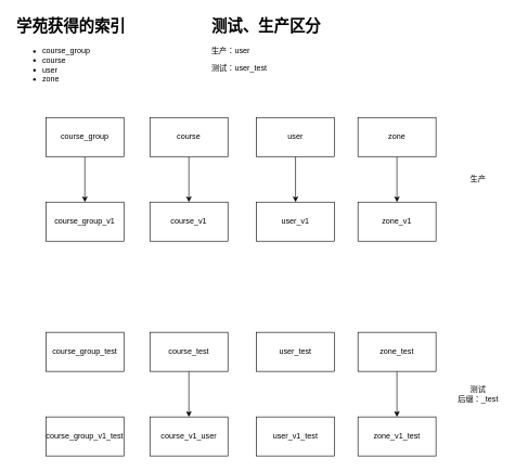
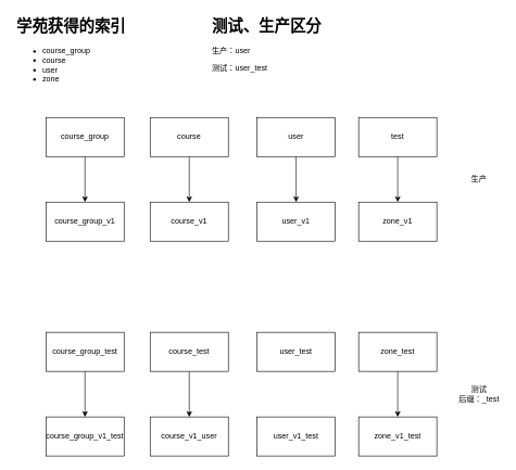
  <mxCell id="0" />
  <mxCell id="1" parent="0" />
  <mxCell id="2" style="edgeStyle=orthogonalEdgeStyle;rounded=0;orthogonalLoop=1;jettySize=auto;html=1;exitX=0.5;exitY=1;exitDx=0;exitDy=0;entryX=0.5;entryY=0;entryDx=0;entryDy=0;" parent="1" source="3" target="11" edge="1"><mxGeometry relative="1" as="geometry" /></mxCell>
  <mxCell id="3" value="&lt;span style=&quot;text-align: left&quot;&gt;course_group&lt;br&gt;&lt;/span&gt;" style="rounded=0;whiteSpace=wrap;html=1;" parent="1" vertex="1"><mxGeometry x="70" y="180" width="120" height="60" as="geometry" /></mxCell>
  <mxCell id="4" style="edgeStyle=orthogonalEdgeStyle;rounded=0;orthogonalLoop=1;jettySize=auto;html=1;exitX=0.5;exitY=1;exitDx=0;exitDy=0;" parent="1" source="5" target="12" edge="1"><mxGeometry relative="1" as="geometry" /></mxCell>
  <mxCell id="5" value="course" style="rounded=0;whiteSpace=wrap;html=1;" parent="1" vertex="1"><mxGeometry x="230" y="180" width="120" height="60" as="geometry" /></mxCell>
  <mxCell id="6" value="&lt;h1&gt;学苑获得的索引&lt;/h1&gt;&lt;p&gt;&lt;/p&gt;&lt;ul&gt;&lt;li&gt;course_group&lt;br&gt;&lt;/li&gt;&lt;li&gt;course&lt;/li&gt;&lt;li&gt;user&lt;/li&gt;&lt;li&gt;zone&lt;/li&gt;&lt;/ul&gt;&lt;p&gt;&lt;/p&gt;" style="text;html=1;strokeColor=none;fillColor=none;spacing=5;spacingTop=-20;whiteSpace=wrap;overflow=hidden;rounded=0;" parent="1" vertex="1"><mxGeometry x="20" y="20" width="190" height="120" as="geometry" /></mxCell>
  <mxCell id="7" style="edgeStyle=orthogonalEdgeStyle;rounded=0;orthogonalLoop=1;jettySize=auto;html=1;exitX=0.5;exitY=1;exitDx=0;exitDy=0;" parent="1" source="8" target="13" edge="1"><mxGeometry relative="1" as="geometry" /></mxCell>
  <mxCell id="8" value="user" style="rounded=0;whiteSpace=wrap;html=1;" parent="1" vertex="1"><mxGeometry x="394" y="180" width="120" height="60" as="geometry" /></mxCell>
  <mxCell id="9" style="edgeStyle=orthogonalEdgeStyle;rounded=0;orthogonalLoop=1;jettySize=auto;html=1;exitX=0.5;exitY=1;exitDx=0;exitDy=0;" parent="1" source="10" target="14" edge="1"><mxGeometry relative="1" as="geometry" /></mxCell>
- <mxCell id="10" value="zone" style="rounded=0;whiteSpace=wrap;html=1;" parent="1" vertex="1"><mxGeometry x="550" y="180" width="120" height="60" as="geometry" /></mxCell>
+ <mxCell id="10" value="test" style="rounded=0;whiteSpace=wrap;html=1;" parent="1" vertex="1"><mxGeometry x="550" y="180" width="120" height="60" as="geometry" /></mxCell>
  <mxCell id="11" value="&lt;span style=&quot;text-align: left&quot;&gt;course_group_v1&lt;br&gt;&lt;/span&gt;" style="rounded=0;whiteSpace=wrap;html=1;" parent="1" vertex="1"><mxGeometry x="70" y="310" width="120" height="60" as="geometry" /></mxCell>
  <mxCell id="12" value="course_v1" style="rounded=0;whiteSpace=wrap;html=1;" parent="1" vertex="1"><mxGeometry x="230" y="310" width="120" height="60" as="geometry" /></mxCell>
  <mxCell id="13" value="user_v1" style="rounded=0;whiteSpace=wrap;html=1;" parent="1" vertex="1"><mxGeometry x="394" y="310" width="120" height="60" as="geometry" /></mxCell>
  <mxCell id="14" value="zone_v1" style="rounded=0;whiteSpace=wrap;html=1;" parent="1" vertex="1"><mxGeometry x="550" y="310" width="120" height="60" as="geometry" /></mxCell>
  <mxCell id="15" value="&lt;h1&gt;测试、生产区分&lt;/h1&gt;&lt;p&gt;生产：user&lt;/p&gt;&lt;p&gt;测试：user_test&lt;/p&gt;" style="text;html=1;strokeColor=none;fillColor=none;spacing=5;spacingTop=-20;whiteSpace=wrap;overflow=hidden;rounded=0;" parent="1" vertex="1"><mxGeometry x="320" y="20" width="190" height="120" as="geometry" /></mxCell>
  <mxCell id="16" value="测试&lt;br&gt;后缀：_test" style="text;html=1;strokeColor=none;fillColor=none;align=center;verticalAlign=middle;whiteSpace=wrap;rounded=0;" parent="1" vertex="1"><mxGeometry x="700" y="590" width="70" height="30" as="geometry" /></mxCell>
+ <mxCell id="17" style="edgeStyle=orthogonalEdgeStyle;rounded=0;orthogonalLoop=1;jettySize=auto;html=1;exitX=0.5;exitY=1;exitDx=0;exitDy=0;entryX=0.5;entryY=0;entryDx=0;entryDy=0;" edge="1" parent="1" source="18" target="24"><mxGeometry relative="1" as="geometry" /></mxCell>
  <mxCell id="18" value="&lt;span style=&quot;text-align: left&quot;&gt;course_group&lt;/span&gt;&lt;span style=&quot;text-align: left&quot;&gt;_test&lt;/span&gt;&lt;span style=&quot;text-align: left&quot;&gt;&lt;br&gt;&lt;/span&gt;" style="rounded=0;whiteSpace=wrap;html=1;" vertex="1" parent="1"><mxGeometry x="70" y="510" width="120" height="60" as="geometry" /></mxCell>
  <mxCell id="19" style="edgeStyle=orthogonalEdgeStyle;rounded=0;orthogonalLoop=1;jettySize=auto;html=1;exitX=0.5;exitY=1;exitDx=0;exitDy=0;" edge="1" parent="1" source="20" target="25"><mxGeometry relative="1" as="geometry" /></mxCell>
  <mxCell id="20" value="course&lt;span style=&quot;text-align: left&quot;&gt;_test&lt;/span&gt;" style="rounded=0;whiteSpace=wrap;html=1;" vertex="1" parent="1"><mxGeometry x="230" y="510" width="120" height="60" as="geometry" /></mxCell>
  <mxCell id="21" value="user&lt;span style=&quot;text-align: left&quot;&gt;_test&lt;/span&gt;" style="rounded=0;whiteSpace=wrap;html=1;" vertex="1" parent="1"><mxGeometry x="394" y="510" width="120" height="60" as="geometry" /></mxCell>
  <mxCell id="22" style="edgeStyle=orthogonalEdgeStyle;rounded=0;orthogonalLoop=1;jettySize=auto;html=1;exitX=0.5;exitY=1;exitDx=0;exitDy=0;" edge="1" parent="1" source="23" target="27"><mxGeometry relative="1" as="geometry" /></mxCell>
  <mxCell id="23" value="zone&lt;span style=&quot;text-align: left&quot;&gt;_test&lt;/span&gt;" style="rounded=0;whiteSpace=wrap;html=1;" vertex="1" parent="1"><mxGeometry x="550" y="510" width="120" height="60" as="geometry" /></mxCell>
  <mxCell id="24" value="&lt;span style=&quot;text-align: left&quot;&gt;course_group_v1_test&lt;br&gt;&lt;/span&gt;" style="rounded=0;whiteSpace=wrap;html=1;" vertex="1" parent="1"><mxGeometry x="70" y="640" width="120" height="60" as="geometry" /></mxCell>
  <mxCell id="25" value="course_v1&lt;span style=&quot;text-align: left&quot;&gt;_user&lt;/span&gt;" style="rounded=0;whiteSpace=wrap;html=1;" vertex="1" parent="1"><mxGeometry x="230" y="640" width="120" height="60" as="geometry" /></mxCell>
  <mxCell id="26" value="user_v1&lt;span style=&quot;text-align: left&quot;&gt;_test&lt;/span&gt;" style="rounded=0;whiteSpace=wrap;html=1;" vertex="1" parent="1"><mxGeometry x="394" y="640" width="120" height="60" as="geometry" /></mxCell>
  <mxCell id="27" value="zone_v1&lt;span style=&quot;text-align: left&quot;&gt;_test&lt;/span&gt;" style="rounded=0;whiteSpace=wrap;html=1;" vertex="1" parent="1"><mxGeometry x="550" y="640" width="120" height="60" as="geometry" /></mxCell>
  <mxCell id="28" value="生产" style="text;html=1;strokeColor=none;fillColor=none;align=center;verticalAlign=middle;whiteSpace=wrap;rounded=0;" vertex="1" parent="1"><mxGeometry x="700" y="260" width="70" height="30" as="geometry" /></mxCell>
